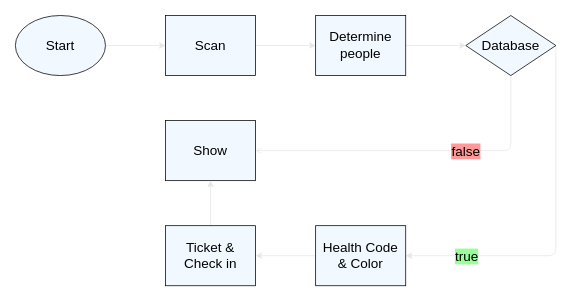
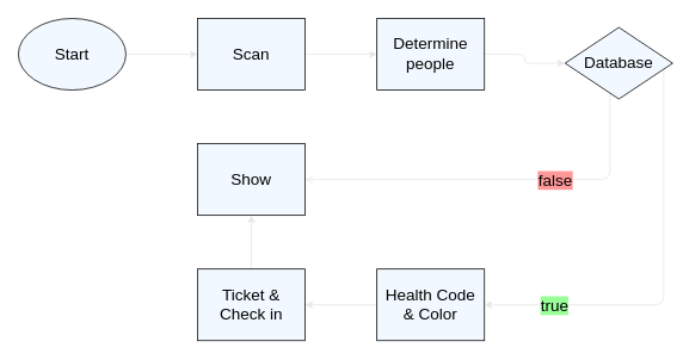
  <mxCell id="0" />
  <mxCell id="1" parent="0" />
  <mxCell id="2" style="edgeStyle=orthogonalEdgeStyle;orthogonalLoop=1;jettySize=auto;html=1;fontSize=18;fontColor=#E6E6E6;strokeColor=#E6E6E6;" parent="1" source="3" target="7" edge="1"><mxGeometry relative="1" as="geometry"><mxPoint x="420" y="60" as="targetPoint" /></mxGeometry></mxCell>
  <mxCell id="3" value="Scan" style="whiteSpace=wrap;html=1;fontSize=18;fillColor=#F2F8FF;" parent="1" vertex="1"><mxGeometry x="220" y="20" width="120" height="80" as="geometry" /></mxCell>
  <mxCell id="4" style="edgeStyle=orthogonalEdgeStyle;orthogonalLoop=1;jettySize=auto;html=1;entryX=0;entryY=0.5;entryDx=0;entryDy=0;fontSize=18;fontColor=#E6E6E6;strokeColor=#E6E6E6;" parent="1" source="5" target="3" edge="1"><mxGeometry relative="1" as="geometry" /></mxCell>
  <mxCell id="5" value="Start" style="ellipse;whiteSpace=wrap;html=1;fontSize=18;fillColor=#F2F8FF;" parent="1" vertex="1"><mxGeometry x="20" y="20" width="120" height="80" as="geometry" /></mxCell>
  <mxCell id="6" style="edgeStyle=orthogonalEdgeStyle;orthogonalLoop=1;jettySize=auto;html=1;fontSize=18;fontColor=#E6E6E6;strokeColor=#E6E6E6;" parent="1" source="7" target="12" edge="1"><mxGeometry relative="1" as="geometry"><mxPoint x="620" y="60" as="targetPoint" /></mxGeometry></mxCell>
  <mxCell id="7" value="Determine&lt;br&gt;people" style="whiteSpace=wrap;html=1;fontSize=18;fillColor=#F2F8FF;" parent="1" vertex="1"><mxGeometry x="420" y="20" width="120" height="80" as="geometry" /></mxCell>
  <mxCell id="8" value="" style="edgeStyle=orthogonalEdgeStyle;orthogonalLoop=1;jettySize=auto;html=1;fontSize=18;fontColor=none;noLabel=1;strokeColor=#E6E6E6;" parent="1" source="12" target="14" edge="1"><mxGeometry relative="1" as="geometry"><Array as="points"><mxPoint x="740" y="340" /></Array></mxGeometry></mxCell>
  <mxCell id="9" value="true" style="edgeLabel;html=1;align=center;verticalAlign=middle;resizable=0;points=[];fontSize=18;labelBackgroundColor=#99FF99;" parent="8" vertex="1" connectable="0"><mxGeometry x="0.679" relative="1" as="geometry"><mxPoint x="3" as="offset" /></mxGeometry></mxCell>
  <mxCell id="10" style="edgeStyle=orthogonalEdgeStyle;orthogonalLoop=1;jettySize=auto;html=1;fontSize=18;entryX=1;entryY=0.5;entryDx=0;entryDy=0;fontColor=#E6E6E6;strokeColor=#E6E6E6;endArrow=open;" parent="1" source="12" target="15" edge="1"><mxGeometry relative="1" as="geometry"><Array as="points"><mxPoint x="680" y="200" /></Array><mxPoint x="410" y="150" as="targetPoint" /></mxGeometry></mxCell>
  <mxCell id="11" value="false" style="edgeLabel;html=1;align=center;verticalAlign=middle;resizable=0;points=[];fontSize=18;labelBackgroundColor=#FF9999;" parent="10" vertex="1" connectable="0"><mxGeometry x="0.508" y="2" relative="1" as="geometry"><mxPoint x="171" y="-2" as="offset" /></mxGeometry></mxCell>
- <mxCell id="12" value="Database" style="rhombus;whiteSpace=wrap;html=1;fontSize=18;fillColor=#F2F8FF;" parent="1" vertex="1"><mxGeometry x="620" y="20" width="120" height="80" as="geometry" /></mxCell>
+ <mxCell id="12" value="Database" style="rhombus;whiteSpace=wrap;html=1;fontSize=18;fillColor=#F2F8FF;" parent="1" vertex="1"><mxGeometry x="630" y="30" width="120" height="80" as="geometry" /></mxCell>
  <mxCell id="13" style="edgeStyle=orthogonalEdgeStyle;rounded=0;orthogonalLoop=1;jettySize=auto;html=1;entryX=1;entryY=0.5;entryDx=0;entryDy=0;endArrow=classic;endFill=1;fontColor=#E6E6E6;strokeColor=#E6E6E6;" parent="1" source="14" target="17" edge="1"><mxGeometry relative="1" as="geometry" /></mxCell>
  <mxCell id="14" value="Health Code&lt;br&gt;&amp;amp; Color" style="whiteSpace=wrap;html=1;fontSize=18;fillColor=#F2F8FF;" parent="1" vertex="1"><mxGeometry x="420" y="300" width="120" height="80" as="geometry" /></mxCell>
  <mxCell id="15" value="&lt;span style=&quot;font-size: 18px&quot;&gt;Show&lt;/span&gt;" style="rounded=0;whiteSpace=wrap;html=1;fillColor=#F2F8FF;" parent="1" vertex="1"><mxGeometry x="220" y="160" width="120" height="80" as="geometry" /></mxCell>
  <mxCell id="16" style="edgeStyle=orthogonalEdgeStyle;rounded=0;orthogonalLoop=1;jettySize=auto;html=1;entryX=0.5;entryY=1;entryDx=0;entryDy=0;fontColor=#E6E6E6;strokeColor=#E6E6E6;" parent="1" source="17" edge="1"><mxGeometry relative="1" as="geometry"><mxPoint x="280" y="240" as="targetPoint" /></mxGeometry></mxCell>
  <mxCell id="17" value="Ticket &amp;amp; Check in" style="whiteSpace=wrap;html=1;fontSize=18;fillColor=#F2F8FF;" parent="1" vertex="1"><mxGeometry x="220" y="300" width="120" height="80" as="geometry" /></mxCell>
